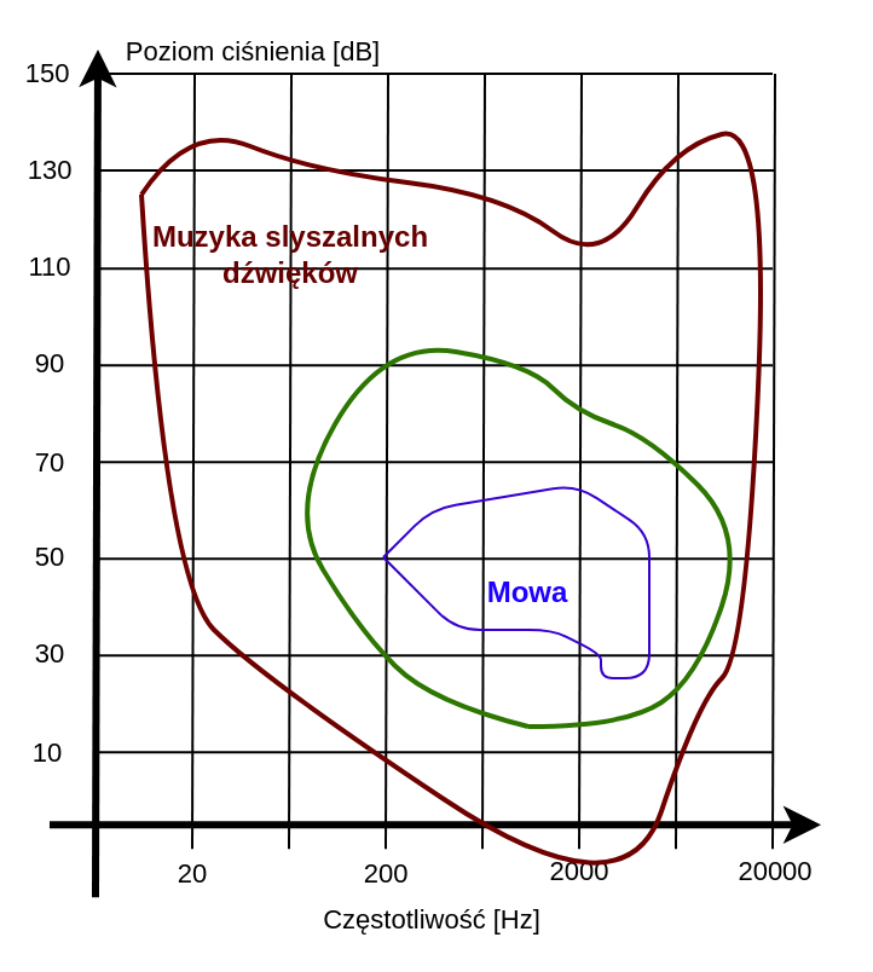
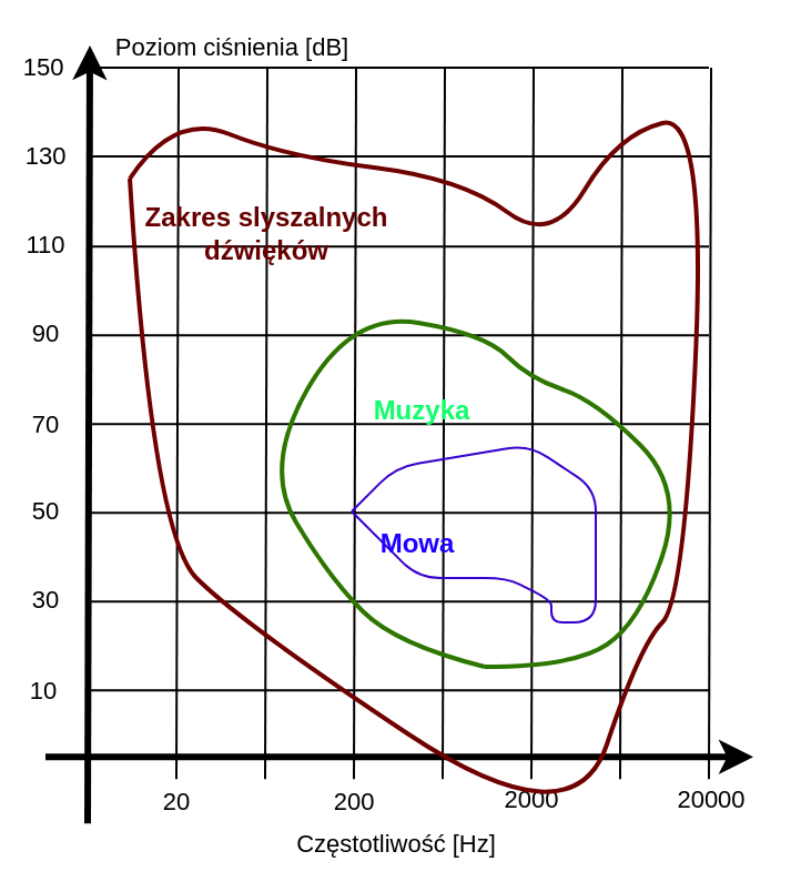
  <mxCell id="0" />
  <mxCell id="1" parent="0" />
  <mxCell id="2" value="" style="endArrow=classic;html=1;rounded=0;strokeWidth=3;" edge="1" parent="1"><mxGeometry width="50" height="50" relative="1" as="geometry"><mxPoint x="39" y="370.63" as="sourcePoint" /><mxPoint x="40" y="20" as="targetPoint" /></mxGeometry></mxCell>
  <mxCell id="3" value="Częstotliwość [Hz]" style="endArrow=classic;html=1;rounded=0;strokeWidth=3;" edge="1" parent="1"><mxGeometry x="-0.009" y="-39" width="50" height="50" relative="1" as="geometry"><mxPoint x="20" y="340.63" as="sourcePoint" /><mxPoint x="339" y="340.63" as="targetPoint" /><mxPoint as="offset" /></mxGeometry></mxCell>
  <mxCell id="4" value="10" style="endArrow=none;html=1;rounded=0;" edge="1" parent="1"><mxGeometry x="-1" y="-20" width="50" height="50" relative="1" as="geometry"><mxPoint x="39" y="310.63" as="sourcePoint" /><mxPoint x="319" y="310.63" as="targetPoint" /><mxPoint x="-20" y="-20" as="offset" /></mxGeometry></mxCell>
  <mxCell id="5" value="30" style="endArrow=none;html=1;rounded=0;" edge="1" parent="1"><mxGeometry x="-1" y="19" width="50" height="50" relative="1" as="geometry"><mxPoint x="39" y="270.63" as="sourcePoint" /><mxPoint x="319" y="270.63" as="targetPoint" /><mxPoint x="-19" y="18" as="offset" /></mxGeometry></mxCell>
  <mxCell id="6" value="50" style="endArrow=none;html=1;rounded=0;" edge="1" parent="1"><mxGeometry x="-1" y="19" width="50" height="50" relative="1" as="geometry"><mxPoint x="39" y="230.63" as="sourcePoint" /><mxPoint x="319" y="230.63" as="targetPoint" /><mxPoint x="-19" y="18" as="offset" /></mxGeometry></mxCell>
  <mxCell id="7" value="70" style="endArrow=none;html=1;rounded=0;" edge="1" parent="1"><mxGeometry x="-1" y="-19" width="50" height="50" relative="1" as="geometry"><mxPoint x="39" y="190.63" as="sourcePoint" /><mxPoint x="319" y="190.63" as="targetPoint" /><mxPoint x="-19" y="-19" as="offset" /></mxGeometry></mxCell>
  <mxCell id="8" value="90" style="endArrow=none;html=1;rounded=0;" edge="1" parent="1"><mxGeometry x="-1" y="19" width="50" height="50" relative="1" as="geometry"><mxPoint x="39" y="150.63" as="sourcePoint" /><mxPoint x="319" y="150.63" as="targetPoint" /><mxPoint x="-19" y="18" as="offset" /></mxGeometry></mxCell>
  <mxCell id="9" value="110" style="endArrow=none;html=1;rounded=0;" edge="1" parent="1"><mxGeometry x="-1" y="19" width="50" height="50" relative="1" as="geometry"><mxPoint x="39" y="110.63" as="sourcePoint" /><mxPoint x="319" y="110.63" as="targetPoint" /><mxPoint x="-19" y="18" as="offset" /></mxGeometry></mxCell>
  <mxCell id="10" value="150" style="endArrow=none;html=1;rounded=0;" edge="1" parent="1"><mxGeometry x="-1" y="-20" width="50" height="50" relative="1" as="geometry"><mxPoint x="39" y="30" as="sourcePoint" /><mxPoint x="319" y="30" as="targetPoint" /><mxPoint x="-20" y="-20" as="offset" /></mxGeometry></mxCell>
  <mxCell id="11" value="Poziom ciśnienia [dB]" style="edgeLabel;html=1;align=center;verticalAlign=middle;resizable=0;points=[];" vertex="1" connectable="0" parent="10"><mxGeometry x="-0.542" y="-3" relative="1" as="geometry"><mxPoint y="-13" as="offset" /></mxGeometry></mxCell>
  <mxCell id="12" value="20" style="endArrow=none;html=1;rounded=0;" edge="1" parent="1"><mxGeometry x="-1" y="-10" width="50" height="50" relative="1" as="geometry"><mxPoint x="79" y="350.63" as="sourcePoint" /><mxPoint x="80" y="30" as="targetPoint" /><mxPoint x="-10" y="10" as="offset" /></mxGeometry></mxCell>
  <mxCell id="13" value="" style="endArrow=none;html=1;rounded=0;" edge="1" parent="1"><mxGeometry width="50" height="50" relative="1" as="geometry"><mxPoint x="119" y="350.63" as="sourcePoint" /><mxPoint x="120" y="30" as="targetPoint" /></mxGeometry></mxCell>
  <mxCell id="14" value="" style="endArrow=none;html=1;rounded=0;" edge="1" parent="1"><mxGeometry width="50" height="50" relative="1" as="geometry"><mxPoint x="159" y="350.63" as="sourcePoint" /><mxPoint x="160" y="30" as="targetPoint" /></mxGeometry></mxCell>
  <mxCell id="15" value="200" style="endArrow=none;html=1;rounded=0;" edge="1" parent="1"><mxGeometry x="-1" y="41" width="50" height="50" relative="1" as="geometry"><mxPoint x="199" y="350.63" as="sourcePoint" /><mxPoint x="200" y="30" as="targetPoint" /><mxPoint x="1" y="10" as="offset" /></mxGeometry></mxCell>
  <mxCell id="16" value="" style="endArrow=none;html=1;rounded=0;" edge="1" parent="1"><mxGeometry width="50" height="50" relative="1" as="geometry"><mxPoint x="239" y="350.63" as="sourcePoint" /><mxPoint x="240" y="30" as="targetPoint" /></mxGeometry></mxCell>
  <mxCell id="17" value="20000" style="endArrow=none;html=1;rounded=0;" edge="1" parent="1"><mxGeometry x="-1" y="-42" width="50" height="50" relative="1" as="geometry"><mxPoint x="279" y="350.63" as="sourcePoint" /><mxPoint x="280" y="30" as="targetPoint" /><mxPoint x="-1" y="9" as="offset" /></mxGeometry></mxCell>
  <mxCell id="18" value="2000" style="endArrow=none;html=1;rounded=0;" edge="1" parent="1"><mxGeometry x="-1" y="81" width="50" height="50" relative="1" as="geometry"><mxPoint x="319" y="350.63" as="sourcePoint" /><mxPoint x="320" y="30" as="targetPoint" /><mxPoint x="1" y="10" as="offset" /></mxGeometry></mxCell>
  <mxCell id="19" value="130" style="endArrow=none;html=1;rounded=0;" edge="1" parent="1"><mxGeometry x="-1" y="-20" width="50" height="50" relative="1" as="geometry"><mxPoint x="40" y="70" as="sourcePoint" /><mxPoint x="320" y="70" as="targetPoint" /><mxPoint x="-20" y="-20" as="offset" /></mxGeometry></mxCell>
  <mxCell id="20" value="" style="endArrow=none;html=1;rounded=0;curved=1;strokeWidth=2;fillColor=#a20025;strokeColor=#6F0000;" edge="1" parent="1"><mxGeometry width="50" height="50" relative="1" as="geometry"><mxPoint x="58" y="80" as="sourcePoint" /><mxPoint x="58" y="80" as="targetPoint" /><Array as="points"><mxPoint x="68" y="240" /><mxPoint x="108" y="280" /><mxPoint x="258" y="380" /><mxPoint x="288" y="290" /><mxPoint x="308" y="270" /><mxPoint x="318" y="50" /><mxPoint x="278" y="60" /><mxPoint x="248" y="110" /><mxPoint x="208" y="80" /><mxPoint x="128" y="70" /><mxPoint x="78" y="50" /></Array></mxGeometry></mxCell>
  <mxCell id="21" value="" style="endArrow=none;html=1;rounded=0;curved=1;fillColor=#60a917;strokeColor=#2D7600;strokeWidth=2;" edge="1" parent="1"><mxGeometry width="50" height="50" relative="1" as="geometry"><mxPoint x="218" y="300" as="sourcePoint" /><mxPoint x="218" y="300" as="targetPoint" /><Array as="points"><mxPoint x="178" y="290" /><mxPoint x="148" y="260" /><mxPoint x="118" y="210" /><mxPoint x="158" y="140" /><mxPoint x="218" y="150" /><mxPoint x="238" y="170" /><mxPoint x="268" y="180" /><mxPoint x="308" y="220" /><mxPoint x="288" y="280" /><mxPoint x="258" y="300" /></Array></mxGeometry></mxCell>
  <mxCell id="22" value="" style="endArrow=none;html=1;rounded=1;curved=0;fillColor=#6a00ff;strokeColor=#3700CC;" edge="1" parent="1"><mxGeometry width="50" height="50" relative="1" as="geometry"><mxPoint x="158" y="230" as="sourcePoint" /><mxPoint x="158" y="230" as="targetPoint" /><Array as="points"><mxPoint x="178" y="210" /><mxPoint x="238" y="200" /><mxPoint x="268" y="220" /><mxPoint x="268" y="280" /><mxPoint x="248" y="280" /><mxPoint x="248" y="270" /><mxPoint x="228" y="260" /><mxPoint x="188" y="260" /></Array></mxGeometry></mxCell>
- <mxCell id="23" value="&lt;font color=&quot;#1e00ff&quot;&gt;&lt;b&gt;Mowa&lt;/b&gt;&lt;/font&gt;" style="text;html=1;align=center;verticalAlign=middle;whiteSpace=wrap;rounded=0;" vertex="1" parent="1"><mxGeometry x="188" y="230" width="60" height="30" as="geometry" /></mxCell>
- <mxCell id="24" value="&lt;b&gt;&lt;font color=&quot;#660000&quot;&gt;Muzyka slyszalnych dźwięków&lt;/font&gt;&lt;/b&gt;" style="text;html=1;align=center;verticalAlign=middle;whiteSpace=wrap;rounded=0;" vertex="1" parent="1"><mxGeometry x="60" y="90" width="120" height="30" as="geometry" /></mxCell>
+ <mxCell id="23" value="&lt;font color=&quot;#1e00ff&quot;&gt;&lt;b&gt;Mowa&lt;/b&gt;&lt;/font&gt;" style="text;html=1;align=center;verticalAlign=middle;whiteSpace=wrap;rounded=0;" vertex="1" parent="1"><mxGeometry x="158" y="230" width="60" height="30" as="geometry" /></mxCell>
+ <mxCell id="24" value="&lt;b&gt;&lt;font color=&quot;#660000&quot;&gt;Zakres slyszalnych dźwięków&lt;/font&gt;&lt;/b&gt;" style="text;html=1;align=center;verticalAlign=middle;whiteSpace=wrap;rounded=0;" vertex="1" parent="1"><mxGeometry x="60" y="90" width="120" height="30" as="geometry" /></mxCell>
+ <mxCell id="25" value="&lt;b&gt;&lt;font color=&quot;#10fe6b&quot;&gt;Muzyka&lt;/font&gt;&lt;/b&gt;" style="text;html=1;align=center;verticalAlign=middle;whiteSpace=wrap;rounded=0;" vertex="1" parent="1"><mxGeometry x="160" y="170" width="60" height="30" as="geometry" /></mxCell>
